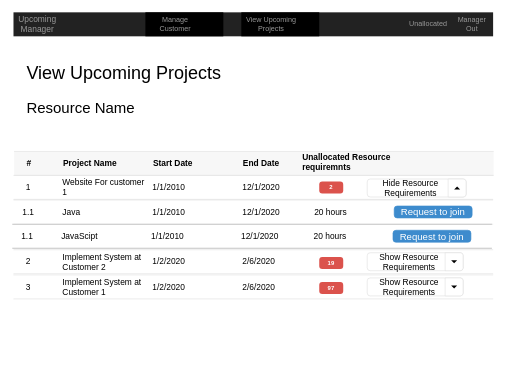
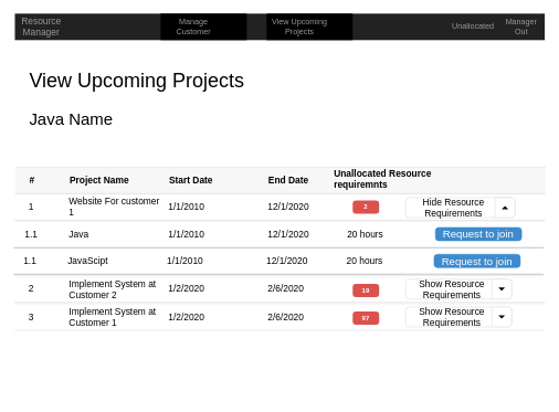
  <mxCell id="0" />
  <mxCell id="1" parent="0" />
  <mxCell id="2" value="" style="html=1;shadow=0;dashed=0;shape=mxgraph.bootstrap.rect;fillColor=#222222;strokeColor=none;whiteSpace=wrap;" parent="1" vertex="1"><mxGeometry x="22" y="20" width="800" height="40" as="geometry" /></mxCell>
- <mxCell id="3" value="Upcoming Manager" style="html=1;shadow=0;dashed=0;fillColor=none;strokeColor=none;shape=mxgraph.bootstrap.rect;fontColor=#999999;fontSize=14;whiteSpace=wrap;" parent="2" vertex="1"><mxGeometry width="80" height="40" as="geometry" /></mxCell>
+ <mxCell id="3" value="Resource Manager" style="html=1;shadow=0;dashed=0;fillColor=none;strokeColor=none;shape=mxgraph.bootstrap.rect;fontColor=#999999;fontSize=14;whiteSpace=wrap;" parent="2" vertex="1"><mxGeometry width="80" height="40" as="geometry" /></mxCell>
  <mxCell id="4" value="Manage Customer" style="html=1;shadow=0;dashed=0;fillColor=#000000;strokeColor=none;shape=mxgraph.bootstrap.rect;fontColor=#999999;spacingRight=30;whiteSpace=wrap;" parent="2" vertex="1"><mxGeometry x="220" width="130" height="40" as="geometry" /></mxCell>
  <mxCell id="5" value="Unallocated" style="html=1;shadow=0;dashed=0;fillColor=none;strokeColor=none;shape=mxgraph.bootstrap.rect;fontColor=#999999;whiteSpace=wrap;" parent="2" vertex="1"><mxGeometry x="657" width="70" height="40" as="geometry" /></mxCell>
  <mxCell id="6" value="Manager Out" style="html=1;shadow=0;dashed=0;fillColor=none;strokeColor=none;shape=mxgraph.bootstrap.rect;fontColor=#999999;whiteSpace=wrap;" parent="2" vertex="1"><mxGeometry x="730" width="70" height="40" as="geometry" /></mxCell>
  <mxCell id="7" value="View Upcoming Projects" style="html=1;shadow=0;dashed=0;fillColor=#000000;strokeColor=none;shape=mxgraph.bootstrap.rect;fontColor=#999999;spacingRight=30;whiteSpace=wrap;" vertex="1" parent="2"><mxGeometry x="380" width="130" height="40" as="geometry" /></mxCell>
  <mxCell id="8" value="View Upcoming Projects" style="html=1;shadow=0;dashed=0;shape=mxgraph.bootstrap.rect;strokeColor=none;fillColor=none;fontSize=30;align=left;spacingLeft=10;" parent="1" vertex="1"><mxGeometry x="32" y="100" width="370" height="40" as="geometry" /></mxCell>
- <mxCell id="9" value="Resource Name" style="html=1;shadow=0;dashed=0;shape=mxgraph.bootstrap.rect;strokeColor=none;fillColor=none;fontSize=25;align=left;spacingLeft=10;" parent="1" vertex="1"><mxGeometry x="32" y="160" width="250" height="35" as="geometry" /></mxCell>
+ <mxCell id="9" value="Java Name" style="html=1;shadow=0;dashed=0;shape=mxgraph.bootstrap.rect;strokeColor=none;fillColor=none;fontSize=25;align=left;spacingLeft=10;" parent="1" vertex="1"><mxGeometry x="32" y="160" width="250" height="35" as="geometry" /></mxCell>
  <mxCell id="10" value="" style="html=1;shadow=0;dashed=0;shape=partialRectangle;top=0;bottom=0;right=0;left=0;strokeColor=#dddddd;fillColor=#ffffff;" parent="1" vertex="1"><mxGeometry x="22" y="252" width="800" height="348" as="geometry" /></mxCell>
  <mxCell id="11" value="" style="html=1;shadow=0;dashed=0;shape=mxgraph.bootstrap.horLines;strokeColor=inherit;fillColor=#000000;fillOpacity=3;resizeWidth=1;" parent="10" vertex="1"><mxGeometry width="800" height="40" relative="1" as="geometry"><mxPoint x="1" as="offset" /></mxGeometry></mxCell>
  <mxCell id="12" value="#" style="html=1;shadow=0;dashed=0;shape=mxgraph.bootstrap.rect;strokeColor=none;fillColor=none;fontSize=14;fontStyle=1;whiteSpace=wrap;resizeHeight=1;" parent="11" vertex="1"><mxGeometry width="50" height="40" relative="1" as="geometry" /></mxCell>
  <mxCell id="13" value="Project Name" style="html=1;shadow=0;dashed=0;shape=mxgraph.bootstrap.rect;strokeColor=none;fillColor=none;fontSize=14;fontStyle=1;align=left;whiteSpace=wrap;resizeHeight=1;" parent="11" vertex="1"><mxGeometry width="150" height="40" relative="1" as="geometry"><mxPoint x="80" as="offset" /></mxGeometry></mxCell>
  <mxCell id="14" value="Start Date" style="html=1;shadow=0;dashed=0;shape=mxgraph.bootstrap.rect;strokeColor=none;fillColor=none;fontSize=14;fontStyle=1;align=left;whiteSpace=wrap;resizeHeight=1;" parent="11" vertex="1"><mxGeometry width="150" height="40" relative="1" as="geometry"><mxPoint x="230" as="offset" /></mxGeometry></mxCell>
  <mxCell id="15" value="End Date" style="html=1;shadow=0;dashed=0;shape=mxgraph.bootstrap.rect;strokeColor=none;fillColor=none;fontSize=14;fontStyle=1;align=left;whiteSpace=wrap;resizeHeight=1;" parent="11" vertex="1"><mxGeometry width="150" height="40" relative="1" as="geometry"><mxPoint x="380" as="offset" /></mxGeometry></mxCell>
  <mxCell id="16" value="Unallocated Resource requiremnts&lt;br&gt;&lt;br&gt;" style="html=1;shadow=0;dashed=0;shape=mxgraph.bootstrap.rect;strokeColor=none;fillColor=none;fontSize=14;fontStyle=1;align=left;whiteSpace=wrap;resizeHeight=1;" parent="11" vertex="1"><mxGeometry x="99" y="6" width="150" height="40" as="geometry"><mxPoint x="380" as="offset" /></mxGeometry></mxCell>
  <mxCell id="17" value="" style="strokeColor=inherit;fillColor=inherit;gradientColor=inherit;html=1;shadow=0;dashed=0;shape=mxgraph.bootstrap.horLines;resizeWidth=1;" parent="10" vertex="1"><mxGeometry width="800" height="40" relative="1" as="geometry"><mxPoint y="40" as="offset" /></mxGeometry></mxCell>
  <mxCell id="18" value="1" style="html=1;shadow=0;dashed=0;shape=mxgraph.bootstrap.rect;strokeColor=none;fillColor=none;fontSize=14;whiteSpace=wrap;resizeHeight=1;" parent="17" vertex="1"><mxGeometry width="50" height="40" relative="1" as="geometry" /></mxCell>
  <mxCell id="19" value="Website For customer 1" style="html=1;shadow=0;dashed=0;shape=mxgraph.bootstrap.rect;strokeColor=none;fillColor=none;fontSize=14;align=left;whiteSpace=wrap;resizeHeight=1;" parent="17" vertex="1"><mxGeometry width="150" height="40" relative="1" as="geometry"><mxPoint x="80" as="offset" /></mxGeometry></mxCell>
  <mxCell id="20" value="1/1/2010" style="html=1;shadow=0;dashed=0;shape=mxgraph.bootstrap.rect;strokeColor=none;fillColor=none;fontSize=14;align=left;whiteSpace=wrap;resizeHeight=1;" parent="17" vertex="1"><mxGeometry width="150" height="40" relative="1" as="geometry"><mxPoint x="230" as="offset" /></mxGeometry></mxCell>
  <mxCell id="21" value="12/1/2020" style="html=1;shadow=0;dashed=0;shape=mxgraph.bootstrap.rect;strokeColor=none;fillColor=none;fontSize=14;align=left;whiteSpace=wrap;resizeHeight=1;" parent="17" vertex="1"><mxGeometry width="150" height="40" relative="1" as="geometry"><mxPoint x="380" as="offset" /></mxGeometry></mxCell>
  <mxCell id="22" value="2" style="html=1;shadow=0;dashed=0;shape=mxgraph.bootstrap.rrect;align=center;rSize=5;strokeColor=none;fillColor=#DB524C;fontColor=#ffffff;fontStyle=1;whiteSpace=wrap;fontSize=10;" parent="17" vertex="1"><mxGeometry x="510" y="10" width="40" height="20" as="geometry" /></mxCell>
  <mxCell id="23" value="Hide Resource Requirements" style="html=1;shadow=0;dashed=0;shape=mxgraph.bootstrap.rrect;fillColor=#ffffff;align=center;rSize=5;strokeColor=#dddddd;spacingRight=20;fontSize=14;whiteSpace=wrap;" vertex="1" parent="17"><mxGeometry x="590" y="6" width="165" height="30" as="geometry" /></mxCell>
  <mxCell id="24" value="" style="strokeColor=inherit;fillColor=inherit;gradientColor=inherit;html=1;shadow=0;dashed=0;shape=mxgraph.bootstrap.rightButton;rSize=5;perimeter=none;resizeHeight=1;" vertex="1" parent="23"><mxGeometry x="1" width="30" height="30" relative="1" as="geometry"><mxPoint x="-30" as="offset" /></mxGeometry></mxCell>
  <mxCell id="25" value="" style="shape=triangle;direction=north;fillColor=#000000;strokeColor=none;perimeter=none;" vertex="1" parent="24"><mxGeometry x="1" y="0.5" width="10" height="5" relative="1" as="geometry"><mxPoint x="-20" y="-2.5" as="offset" /></mxGeometry></mxCell>
  <mxCell id="26" value="" style="strokeColor=inherit;fillColor=inherit;gradientColor=inherit;html=1;shadow=0;dashed=0;shape=mxgraph.bootstrap.horLines;resizeWidth=1;" parent="10" vertex="1"><mxGeometry width="800" height="40" relative="1" as="geometry"><mxPoint y="164" as="offset" /></mxGeometry></mxCell>
  <mxCell id="27" value="2" style="html=1;shadow=0;dashed=0;shape=mxgraph.bootstrap.rect;strokeColor=none;fillColor=none;fontSize=14;whiteSpace=wrap;resizeHeight=1;" parent="26" vertex="1"><mxGeometry width="50" height="40" relative="1" as="geometry" /></mxCell>
  <mxCell id="28" value="Implement System at Customer 2" style="html=1;shadow=0;dashed=0;shape=mxgraph.bootstrap.rect;strokeColor=none;fillColor=none;fontSize=14;align=left;whiteSpace=wrap;resizeHeight=1;" parent="26" vertex="1"><mxGeometry width="150" height="40" relative="1" as="geometry"><mxPoint x="80" as="offset" /></mxGeometry></mxCell>
  <mxCell id="29" value="1/2/2020" style="html=1;shadow=0;dashed=0;shape=mxgraph.bootstrap.rect;strokeColor=none;fillColor=none;fontSize=14;align=left;whiteSpace=wrap;resizeHeight=1;" parent="26" vertex="1"><mxGeometry width="150" height="40" relative="1" as="geometry"><mxPoint x="230" as="offset" /></mxGeometry></mxCell>
  <mxCell id="30" value="2/6/2020" style="html=1;shadow=0;dashed=0;shape=mxgraph.bootstrap.rect;strokeColor=none;fillColor=none;fontSize=14;align=left;whiteSpace=wrap;resizeHeight=1;" parent="26" vertex="1"><mxGeometry width="150" height="40" relative="1" as="geometry"><mxPoint x="380" as="offset" /></mxGeometry></mxCell>
  <mxCell id="31" value="19" style="html=1;shadow=0;dashed=0;shape=mxgraph.bootstrap.rrect;align=center;rSize=5;strokeColor=none;fillColor=#DB524C;fontColor=#ffffff;fontStyle=1;whiteSpace=wrap;fontSize=10;" parent="26" vertex="1"><mxGeometry x="510" y="12" width="40" height="20" as="geometry" /></mxCell>
  <mxCell id="32" value="Show Resource Requirements" style="html=1;shadow=0;dashed=0;shape=mxgraph.bootstrap.rrect;fillColor=#ffffff;align=center;rSize=5;strokeColor=#dddddd;spacingRight=20;fontSize=14;whiteSpace=wrap;" vertex="1" parent="26"><mxGeometry x="590" y="5" width="160" height="30" as="geometry" /></mxCell>
  <mxCell id="33" value="" style="strokeColor=inherit;fillColor=inherit;gradientColor=inherit;html=1;shadow=0;dashed=0;shape=mxgraph.bootstrap.rightButton;rSize=5;perimeter=none;resizeHeight=1;" vertex="1" parent="32"><mxGeometry x="1" width="30" height="30" relative="1" as="geometry"><mxPoint x="-30" as="offset" /></mxGeometry></mxCell>
  <mxCell id="34" value="" style="shape=triangle;direction=south;fillColor=#000000;strokeColor=none;perimeter=none;" vertex="1" parent="33"><mxGeometry x="1" y="0.5" width="10" height="5" relative="1" as="geometry"><mxPoint x="-20" y="-2.5" as="offset" /></mxGeometry></mxCell>
  <mxCell id="35" value="" style="strokeColor=inherit;fillColor=inherit;gradientColor=inherit;html=1;shadow=0;dashed=0;shape=mxgraph.bootstrap.horLines;resizeWidth=1;" vertex="1" parent="10"><mxGeometry y="81" width="800" height="40.5" as="geometry"><mxPoint y="40" as="offset" /></mxGeometry></mxCell>
  <mxCell id="36" value="1.1" style="html=1;shadow=0;dashed=0;shape=mxgraph.bootstrap.rect;strokeColor=none;fillColor=none;fontSize=14;whiteSpace=wrap;resizeHeight=1;" vertex="1" parent="35"><mxGeometry width="50" height="40" relative="1" as="geometry" /></mxCell>
  <mxCell id="37" value="Java" style="html=1;shadow=0;dashed=0;shape=mxgraph.bootstrap.rect;strokeColor=none;fillColor=none;fontSize=14;align=left;whiteSpace=wrap;resizeHeight=1;" vertex="1" parent="35"><mxGeometry width="150" height="40" relative="1" as="geometry"><mxPoint x="80" as="offset" /></mxGeometry></mxCell>
  <mxCell id="38" value="1/1/2010" style="html=1;shadow=0;dashed=0;shape=mxgraph.bootstrap.rect;strokeColor=none;fillColor=none;fontSize=14;align=left;whiteSpace=wrap;resizeHeight=1;" vertex="1" parent="35"><mxGeometry width="150" height="40" relative="1" as="geometry"><mxPoint x="230" as="offset" /></mxGeometry></mxCell>
  <mxCell id="39" value="12/1/2020" style="html=1;shadow=0;dashed=0;shape=mxgraph.bootstrap.rect;strokeColor=none;fillColor=none;fontSize=14;align=left;whiteSpace=wrap;resizeHeight=1;" vertex="1" parent="35"><mxGeometry width="80" height="40" relative="1" as="geometry"><mxPoint x="380" as="offset" /></mxGeometry></mxCell>
  <mxCell id="40" value="Request to join" style="html=1;shadow=0;dashed=0;shape=mxgraph.bootstrap.rrect;rSize=5;fillColor=#3D8BCD;align=center;strokeColor=#3D8BCD;fontColor=#ffffff;fontSize=16;whiteSpace=wrap;" vertex="1" parent="35"><mxGeometry x="635" y="10" width="130" height="20" as="geometry" /></mxCell>
  <mxCell id="41" value="20 hours" style="html=1;shadow=0;dashed=0;shape=mxgraph.bootstrap.rect;strokeColor=none;fillColor=none;fontSize=14;align=left;whiteSpace=wrap;resizeHeight=1;" vertex="1" parent="35"><mxGeometry x="270" y="0.5" width="150" height="40" as="geometry"><mxPoint x="230" as="offset" /></mxGeometry></mxCell>
  <mxCell id="42" value="" style="strokeColor=inherit;fillColor=inherit;gradientColor=inherit;html=1;shadow=0;dashed=0;shape=mxgraph.bootstrap.horLines;resizeWidth=1;" vertex="1" parent="10"><mxGeometry y="206" width="800" height="40" as="geometry"><mxPoint y="164" as="offset" /></mxGeometry></mxCell>
  <mxCell id="43" value="3" style="html=1;shadow=0;dashed=0;shape=mxgraph.bootstrap.rect;strokeColor=none;fillColor=none;fontSize=14;whiteSpace=wrap;resizeHeight=1;" vertex="1" parent="42"><mxGeometry width="50" height="40" relative="1" as="geometry" /></mxCell>
  <mxCell id="44" value="Implement System at Customer 1" style="html=1;shadow=0;dashed=0;shape=mxgraph.bootstrap.rect;strokeColor=none;fillColor=none;fontSize=14;align=left;whiteSpace=wrap;resizeHeight=1;" vertex="1" parent="42"><mxGeometry width="150" height="40" relative="1" as="geometry"><mxPoint x="80" as="offset" /></mxGeometry></mxCell>
  <mxCell id="45" value="1/2/2020" style="html=1;shadow=0;dashed=0;shape=mxgraph.bootstrap.rect;strokeColor=none;fillColor=none;fontSize=14;align=left;whiteSpace=wrap;resizeHeight=1;" vertex="1" parent="42"><mxGeometry width="150" height="40" relative="1" as="geometry"><mxPoint x="230" as="offset" /></mxGeometry></mxCell>
  <mxCell id="46" value="2/6/2020" style="html=1;shadow=0;dashed=0;shape=mxgraph.bootstrap.rect;strokeColor=none;fillColor=none;fontSize=14;align=left;whiteSpace=wrap;resizeHeight=1;" vertex="1" parent="42"><mxGeometry width="150" height="40" relative="1" as="geometry"><mxPoint x="380" as="offset" /></mxGeometry></mxCell>
  <mxCell id="47" value="97" style="html=1;shadow=0;dashed=0;shape=mxgraph.bootstrap.rrect;align=center;rSize=5;strokeColor=none;fillColor=#DB524C;fontColor=#ffffff;fontStyle=1;whiteSpace=wrap;fontSize=10;" vertex="1" parent="42"><mxGeometry x="510" y="12" width="40" height="20" as="geometry" /></mxCell>
  <mxCell id="48" value="Show Resource Requirements" style="html=1;shadow=0;dashed=0;shape=mxgraph.bootstrap.rrect;fillColor=#ffffff;align=center;rSize=5;strokeColor=#dddddd;spacingRight=20;fontSize=14;whiteSpace=wrap;" vertex="1" parent="42"><mxGeometry x="590" y="5" width="160" height="30" as="geometry" /></mxCell>
  <mxCell id="49" value="" style="strokeColor=inherit;fillColor=inherit;gradientColor=inherit;html=1;shadow=0;dashed=0;shape=mxgraph.bootstrap.rightButton;rSize=5;perimeter=none;resizeHeight=1;" vertex="1" parent="48"><mxGeometry x="1" width="30" height="30" relative="1" as="geometry"><mxPoint x="-30" as="offset" /></mxGeometry></mxCell>
  <mxCell id="50" value="" style="shape=triangle;direction=south;fillColor=#000000;strokeColor=none;perimeter=none;" vertex="1" parent="49"><mxGeometry x="1" y="0.5" width="10" height="5" relative="1" as="geometry"><mxPoint x="-20" y="-2.5" as="offset" /></mxGeometry></mxCell>
  <mxCell id="51" value="" style="strokeColor=#9E9E9E;fillColor=inherit;gradientColor=inherit;html=1;shadow=0;dashed=0;shape=mxgraph.bootstrap.horLines;resizeWidth=1;" vertex="1" parent="1"><mxGeometry x="20" y="373.5" width="800" height="40" as="geometry"><mxPoint y="40" as="offset" /></mxGeometry></mxCell>
  <mxCell id="52" value="1.1" style="html=1;shadow=0;dashed=0;shape=mxgraph.bootstrap.rect;strokeColor=none;fillColor=none;fontSize=14;whiteSpace=wrap;resizeHeight=1;" vertex="1" parent="51"><mxGeometry width="50" height="40" relative="1" as="geometry" /></mxCell>
  <mxCell id="53" value="JavaScipt" style="html=1;shadow=0;dashed=0;shape=mxgraph.bootstrap.rect;strokeColor=none;fillColor=none;fontSize=14;align=left;whiteSpace=wrap;resizeHeight=1;" vertex="1" parent="51"><mxGeometry width="150" height="40" relative="1" as="geometry"><mxPoint x="80" as="offset" /></mxGeometry></mxCell>
  <mxCell id="54" value="1/1/2010" style="html=1;shadow=0;dashed=0;shape=mxgraph.bootstrap.rect;strokeColor=none;fillColor=none;fontSize=14;align=left;whiteSpace=wrap;resizeHeight=1;" vertex="1" parent="51"><mxGeometry width="150" height="40" relative="1" as="geometry"><mxPoint x="230" as="offset" /></mxGeometry></mxCell>
  <mxCell id="55" value="12/1/2020" style="html=1;shadow=0;dashed=0;shape=mxgraph.bootstrap.rect;strokeColor=none;fillColor=none;fontSize=14;align=left;whiteSpace=wrap;resizeHeight=1;" vertex="1" parent="51"><mxGeometry width="90" height="40" relative="1" as="geometry"><mxPoint x="380" as="offset" /></mxGeometry></mxCell>
  <mxCell id="56" value="Request to join" style="html=1;shadow=0;dashed=0;shape=mxgraph.bootstrap.rrect;rSize=5;fillColor=#3D8BCD;align=center;strokeColor=#3D8BCD;fontColor=#ffffff;fontSize=16;whiteSpace=wrap;" vertex="1" parent="51"><mxGeometry x="635" y="10" width="130" height="20" as="geometry" /></mxCell>
  <mxCell id="57" value="20 hours" style="html=1;shadow=0;dashed=0;shape=mxgraph.bootstrap.rect;strokeColor=none;fillColor=none;fontSize=14;align=left;whiteSpace=wrap;resizeHeight=1;" vertex="1" parent="1"><mxGeometry x="291" y="373.5" width="150" height="40" as="geometry"><mxPoint x="230" as="offset" /></mxGeometry></mxCell>
